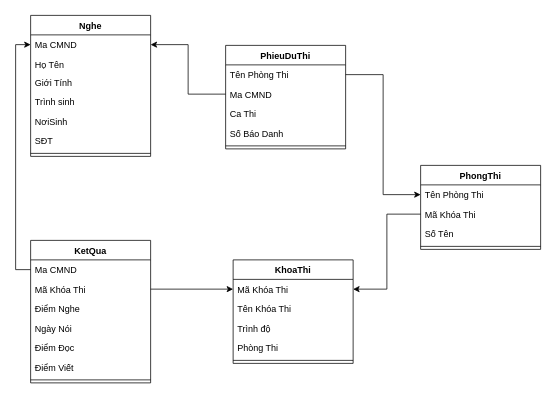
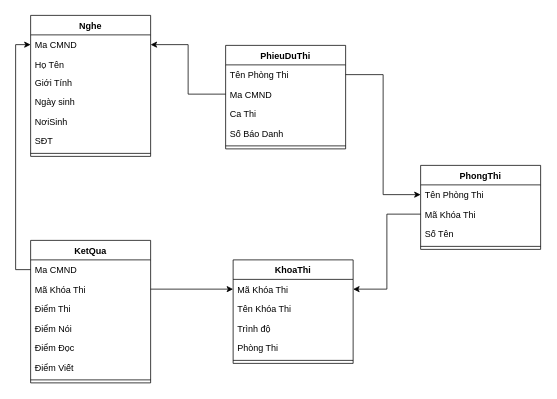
  <mxCell id="0" />
  <mxCell id="1" parent="0" />
  <mxCell id="2" value="Nghe" style="swimlane;fontStyle=1;align=center;verticalAlign=top;childLayout=stackLayout;horizontal=1;startSize=26;horizontalStack=0;resizeParent=1;resizeParentMax=0;resizeLast=0;collapsible=1;marginBottom=0;" parent="1" vertex="1"><mxGeometry x="40" y="20" width="160" height="188" as="geometry"><mxRectangle x="320" y="120" width="80" height="26" as="alternateBounds" /></mxGeometry></mxCell>
  <mxCell id="3" value="Ma CMND" style="text;strokeColor=none;fillColor=none;align=left;verticalAlign=top;spacingLeft=4;spacingRight=4;overflow=hidden;rotatable=0;points=[[0,0.5],[1,0.5]];portConstraint=eastwest;" parent="2" vertex="1"><mxGeometry y="26" width="160" height="26" as="geometry" /></mxCell>
  <mxCell id="4" value="Họ Tên" style="text;strokeColor=none;fillColor=none;align=left;verticalAlign=top;spacingLeft=4;spacingRight=4;overflow=hidden;rotatable=0;points=[[0,0.5],[1,0.5]];portConstraint=eastwest;" parent="2" vertex="1"><mxGeometry y="52" width="160" height="24" as="geometry" /></mxCell>
  <mxCell id="5" value="Giới Tính" style="text;strokeColor=none;fillColor=none;align=left;verticalAlign=top;spacingLeft=4;spacingRight=4;overflow=hidden;rotatable=0;points=[[0,0.5],[1,0.5]];portConstraint=eastwest;" parent="2" vertex="1"><mxGeometry y="76" width="160" height="26" as="geometry" /></mxCell>
- <mxCell id="6" value="Trình sinh" style="text;strokeColor=none;fillColor=none;align=left;verticalAlign=top;spacingLeft=4;spacingRight=4;overflow=hidden;rotatable=0;points=[[0,0.5],[1,0.5]];portConstraint=eastwest;" parent="2" vertex="1"><mxGeometry y="102" width="160" height="26" as="geometry" /></mxCell>
+ <mxCell id="6" value="Ngày sinh" style="text;strokeColor=none;fillColor=none;align=left;verticalAlign=top;spacingLeft=4;spacingRight=4;overflow=hidden;rotatable=0;points=[[0,0.5],[1,0.5]];portConstraint=eastwest;" parent="2" vertex="1"><mxGeometry y="102" width="160" height="26" as="geometry" /></mxCell>
  <mxCell id="7" value="NơiSinh" style="text;strokeColor=none;fillColor=none;align=left;verticalAlign=top;spacingLeft=4;spacingRight=4;overflow=hidden;rotatable=0;points=[[0,0.5],[1,0.5]];portConstraint=eastwest;" parent="2" vertex="1"><mxGeometry y="128" width="160" height="26" as="geometry" /></mxCell>
  <mxCell id="8" value="SĐT" style="text;strokeColor=none;fillColor=none;align=left;verticalAlign=top;spacingLeft=4;spacingRight=4;overflow=hidden;rotatable=0;points=[[0,0.5],[1,0.5]];portConstraint=eastwest;" parent="2" vertex="1"><mxGeometry y="154" width="160" height="26" as="geometry" /></mxCell>
  <mxCell id="9" value="" style="line;strokeWidth=1;fillColor=none;align=left;verticalAlign=middle;spacingTop=-1;spacingLeft=3;spacingRight=3;rotatable=0;labelPosition=right;points=[];portConstraint=eastwest;" parent="2" vertex="1"><mxGeometry y="180" width="160" height="8" as="geometry" /></mxCell>
  <mxCell id="10" value="KhoaThi" style="swimlane;fontStyle=1;align=center;verticalAlign=top;childLayout=stackLayout;horizontal=1;startSize=26;horizontalStack=0;resizeParent=1;resizeParentMax=0;resizeLast=0;collapsible=1;marginBottom=0;" parent="1" vertex="1"><mxGeometry x="310" y="346" width="160" height="138" as="geometry" /></mxCell>
  <mxCell id="11" value="Mã Khóa Thi" style="text;strokeColor=none;fillColor=none;align=left;verticalAlign=top;spacingLeft=4;spacingRight=4;overflow=hidden;rotatable=0;points=[[0,0.5],[1,0.5]];portConstraint=eastwest;" parent="10" vertex="1"><mxGeometry y="26" width="160" height="26" as="geometry" /></mxCell>
  <mxCell id="12" value="Tên Khóa Thi" style="text;strokeColor=none;fillColor=none;align=left;verticalAlign=top;spacingLeft=4;spacingRight=4;overflow=hidden;rotatable=0;points=[[0,0.5],[1,0.5]];portConstraint=eastwest;" parent="10" vertex="1"><mxGeometry y="52" width="160" height="26" as="geometry" /></mxCell>
  <mxCell id="13" value="Trình độ" style="text;strokeColor=none;fillColor=none;align=left;verticalAlign=top;spacingLeft=4;spacingRight=4;overflow=hidden;rotatable=0;points=[[0,0.5],[1,0.5]];portConstraint=eastwest;" parent="10" vertex="1"><mxGeometry y="78" width="160" height="26" as="geometry" /></mxCell>
  <mxCell id="14" value="Phòng Thi" style="text;strokeColor=none;fillColor=none;align=left;verticalAlign=top;spacingLeft=4;spacingRight=4;overflow=hidden;rotatable=0;points=[[0,0.5],[1,0.5]];portConstraint=eastwest;" parent="10" vertex="1"><mxGeometry y="104" width="160" height="26" as="geometry" /></mxCell>
  <mxCell id="15" value="" style="line;strokeWidth=1;fillColor=none;align=left;verticalAlign=middle;spacingTop=-1;spacingLeft=3;spacingRight=3;rotatable=0;labelPosition=right;points=[];portConstraint=eastwest;" parent="10" vertex="1"><mxGeometry y="130" width="160" height="8" as="geometry" /></mxCell>
  <mxCell id="16" value="KetQua" style="swimlane;fontStyle=1;align=center;verticalAlign=top;childLayout=stackLayout;horizontal=1;startSize=26;horizontalStack=0;resizeParent=1;resizeParentMax=0;resizeLast=0;collapsible=1;marginBottom=0;" parent="1" vertex="1"><mxGeometry x="40" y="320" width="160" height="190" as="geometry" /></mxCell>
  <mxCell id="17" value="Ma CMND" style="text;strokeColor=none;fillColor=none;align=left;verticalAlign=top;spacingLeft=4;spacingRight=4;overflow=hidden;rotatable=0;points=[[0,0.5],[1,0.5]];portConstraint=eastwest;" parent="16" vertex="1"><mxGeometry y="26" width="160" height="26" as="geometry" /></mxCell>
  <mxCell id="18" value="Mã Khóa Thi" style="text;strokeColor=none;fillColor=none;align=left;verticalAlign=top;spacingLeft=4;spacingRight=4;overflow=hidden;rotatable=0;points=[[0,0.5],[1,0.5]];portConstraint=eastwest;" parent="16" vertex="1"><mxGeometry y="52" width="160" height="26" as="geometry" /></mxCell>
- <mxCell id="19" value="Điểm Nghe" style="text;strokeColor=none;fillColor=none;align=left;verticalAlign=top;spacingLeft=4;spacingRight=4;overflow=hidden;rotatable=0;points=[[0,0.5],[1,0.5]];portConstraint=eastwest;" parent="16" vertex="1"><mxGeometry y="78" width="160" height="26" as="geometry" /></mxCell>
- <mxCell id="20" value="Ngày Nói" style="text;strokeColor=none;fillColor=none;align=left;verticalAlign=top;spacingLeft=4;spacingRight=4;overflow=hidden;rotatable=0;points=[[0,0.5],[1,0.5]];portConstraint=eastwest;" parent="16" vertex="1"><mxGeometry y="104" width="160" height="26" as="geometry" /></mxCell>
+ <mxCell id="19" value="Điểm Thi" style="text;strokeColor=none;fillColor=none;align=left;verticalAlign=top;spacingLeft=4;spacingRight=4;overflow=hidden;rotatable=0;points=[[0,0.5],[1,0.5]];portConstraint=eastwest;" parent="16" vertex="1"><mxGeometry y="78" width="160" height="26" as="geometry" /></mxCell>
+ <mxCell id="20" value="Điểm Nói" style="text;strokeColor=none;fillColor=none;align=left;verticalAlign=top;spacingLeft=4;spacingRight=4;overflow=hidden;rotatable=0;points=[[0,0.5],[1,0.5]];portConstraint=eastwest;" parent="16" vertex="1"><mxGeometry y="104" width="160" height="26" as="geometry" /></mxCell>
  <mxCell id="21" value="Điểm Đọc" style="text;strokeColor=none;fillColor=none;align=left;verticalAlign=top;spacingLeft=4;spacingRight=4;overflow=hidden;rotatable=0;points=[[0,0.5],[1,0.5]];portConstraint=eastwest;" parent="16" vertex="1"><mxGeometry y="130" width="160" height="26" as="geometry" /></mxCell>
  <mxCell id="22" value="Điểm Viết" style="text;strokeColor=none;fillColor=none;align=left;verticalAlign=top;spacingLeft=4;spacingRight=4;overflow=hidden;rotatable=0;points=[[0,0.5],[1,0.5]];portConstraint=eastwest;" parent="16" vertex="1"><mxGeometry y="156" width="160" height="26" as="geometry" /></mxCell>
  <mxCell id="23" value="" style="line;strokeWidth=1;fillColor=none;align=left;verticalAlign=middle;spacingTop=-1;spacingLeft=3;spacingRight=3;rotatable=0;labelPosition=right;points=[];portConstraint=eastwest;" parent="16" vertex="1"><mxGeometry y="182" width="160" height="8" as="geometry" /></mxCell>
  <mxCell id="24" value="PhongThi" style="swimlane;fontStyle=1;align=center;verticalAlign=top;childLayout=stackLayout;horizontal=1;startSize=26;horizontalStack=0;resizeParent=1;resizeParentMax=0;resizeLast=0;collapsible=1;marginBottom=0;" parent="1" vertex="1"><mxGeometry x="560" y="220" width="160" height="112" as="geometry" /></mxCell>
  <mxCell id="25" value="Tên Phòng Thi" style="text;strokeColor=none;fillColor=none;align=left;verticalAlign=top;spacingLeft=4;spacingRight=4;overflow=hidden;rotatable=0;points=[[0,0.5],[1,0.5]];portConstraint=eastwest;" parent="24" vertex="1"><mxGeometry y="26" width="160" height="26" as="geometry" /></mxCell>
  <mxCell id="26" value="Mã Khóa Thi" style="text;strokeColor=none;fillColor=none;align=left;verticalAlign=top;spacingLeft=4;spacingRight=4;overflow=hidden;rotatable=0;points=[[0,0.5],[1,0.5]];portConstraint=eastwest;" parent="24" vertex="1"><mxGeometry y="52" width="160" height="26" as="geometry" /></mxCell>
  <mxCell id="27" value="Số Tên" style="text;strokeColor=none;fillColor=none;align=left;verticalAlign=top;spacingLeft=4;spacingRight=4;overflow=hidden;rotatable=0;points=[[0,0.5],[1,0.5]];portConstraint=eastwest;" parent="24" vertex="1"><mxGeometry y="78" width="160" height="26" as="geometry" /></mxCell>
  <mxCell id="28" value="" style="line;strokeWidth=1;fillColor=none;align=left;verticalAlign=middle;spacingTop=-1;spacingLeft=3;spacingRight=3;rotatable=0;labelPosition=right;points=[];portConstraint=eastwest;" parent="24" vertex="1"><mxGeometry y="104" width="160" height="8" as="geometry" /></mxCell>
  <mxCell id="29" style="edgeStyle=orthogonalEdgeStyle;rounded=0;orthogonalLoop=1;jettySize=auto;html=1;" parent="1" source="26" target="11" edge="1"><mxGeometry relative="1" as="geometry" /></mxCell>
  <mxCell id="30" style="edgeStyle=orthogonalEdgeStyle;rounded=0;orthogonalLoop=1;jettySize=auto;html=1;" parent="1" source="18" target="11" edge="1"><mxGeometry relative="1" as="geometry" /></mxCell>
  <mxCell id="31" value="PhieuDuThi" style="swimlane;fontStyle=1;align=center;verticalAlign=top;childLayout=stackLayout;horizontal=1;startSize=26;horizontalStack=0;resizeParent=1;resizeParentMax=0;resizeLast=0;collapsible=1;marginBottom=0;" parent="1" vertex="1"><mxGeometry x="300" y="60" width="160" height="138" as="geometry" /></mxCell>
  <mxCell id="32" value="Tên Phòng Thi" style="text;strokeColor=none;fillColor=none;align=left;verticalAlign=top;spacingLeft=4;spacingRight=4;overflow=hidden;rotatable=0;points=[[0,0.5],[1,0.5]];portConstraint=eastwest;" parent="31" vertex="1"><mxGeometry y="26" width="160" height="26" as="geometry" /></mxCell>
  <mxCell id="33" value="Ma CMND" style="text;strokeColor=none;fillColor=none;align=left;verticalAlign=top;spacingLeft=4;spacingRight=4;overflow=hidden;rotatable=0;points=[[0,0.5],[1,0.5]];portConstraint=eastwest;" parent="31" vertex="1"><mxGeometry y="52" width="160" height="26" as="geometry" /></mxCell>
  <mxCell id="34" value="Ca Thi" style="text;strokeColor=none;fillColor=none;align=left;verticalAlign=top;spacingLeft=4;spacingRight=4;overflow=hidden;rotatable=0;points=[[0,0.5],[1,0.5]];portConstraint=eastwest;" parent="31" vertex="1"><mxGeometry y="78" width="160" height="26" as="geometry" /></mxCell>
  <mxCell id="35" value="Số Báo Danh" style="text;strokeColor=none;fillColor=none;align=left;verticalAlign=top;spacingLeft=4;spacingRight=4;overflow=hidden;rotatable=0;points=[[0,0.5],[1,0.5]];portConstraint=eastwest;" parent="31" vertex="1"><mxGeometry y="104" width="160" height="26" as="geometry" /></mxCell>
  <mxCell id="36" value="" style="line;strokeWidth=1;fillColor=none;align=left;verticalAlign=middle;spacingTop=-1;spacingLeft=3;spacingRight=3;rotatable=0;labelPosition=right;points=[];portConstraint=eastwest;" parent="31" vertex="1"><mxGeometry y="130" width="160" height="8" as="geometry" /></mxCell>
  <mxCell id="37" style="edgeStyle=orthogonalEdgeStyle;rounded=0;orthogonalLoop=1;jettySize=auto;html=1;entryX=0;entryY=0.5;entryDx=0;entryDy=0;" parent="1" source="32" target="25" edge="1"><mxGeometry relative="1" as="geometry" /></mxCell>
  <mxCell id="38" style="edgeStyle=orthogonalEdgeStyle;rounded=0;orthogonalLoop=1;jettySize=auto;html=1;" parent="1" source="33" target="3" edge="1"><mxGeometry relative="1" as="geometry" /></mxCell>
  <mxCell id="39" style="edgeStyle=orthogonalEdgeStyle;rounded=0;orthogonalLoop=1;jettySize=auto;html=1;" parent="1" source="17" target="3" edge="1"><mxGeometry relative="1" as="geometry"><Array as="points"><mxPoint x="20" y="359" /><mxPoint x="20" y="59" /></Array></mxGeometry></mxCell>
